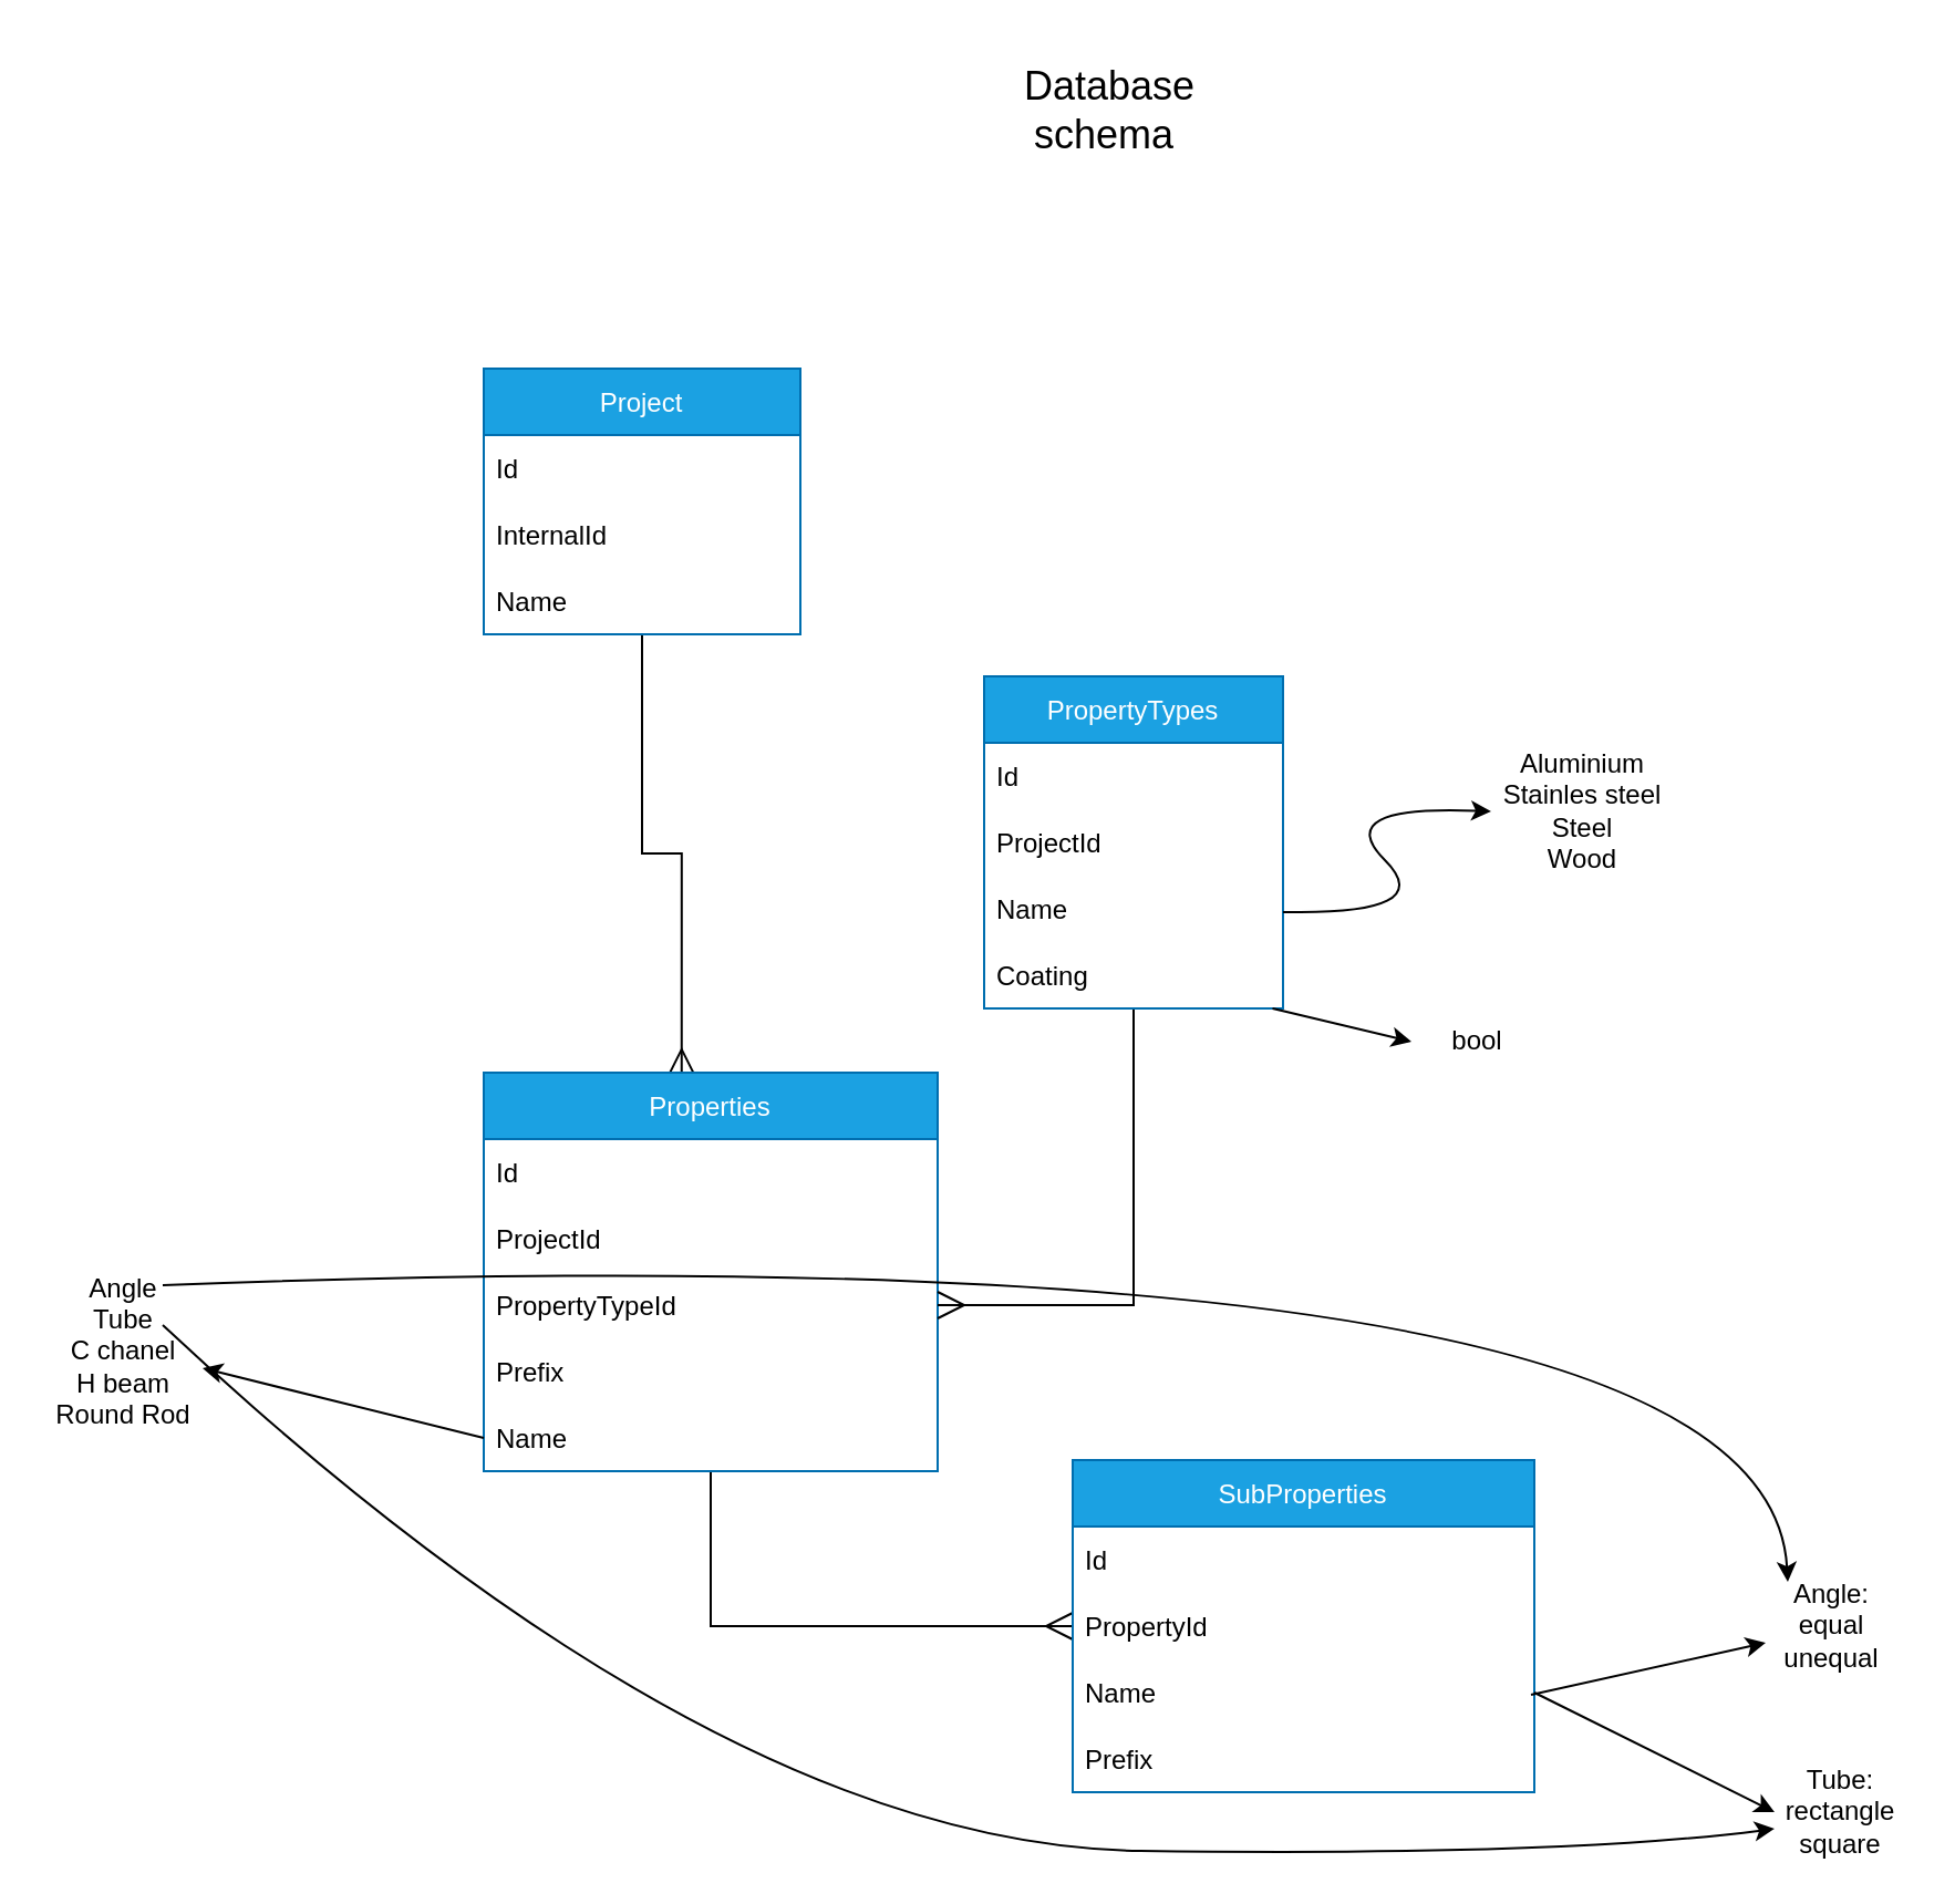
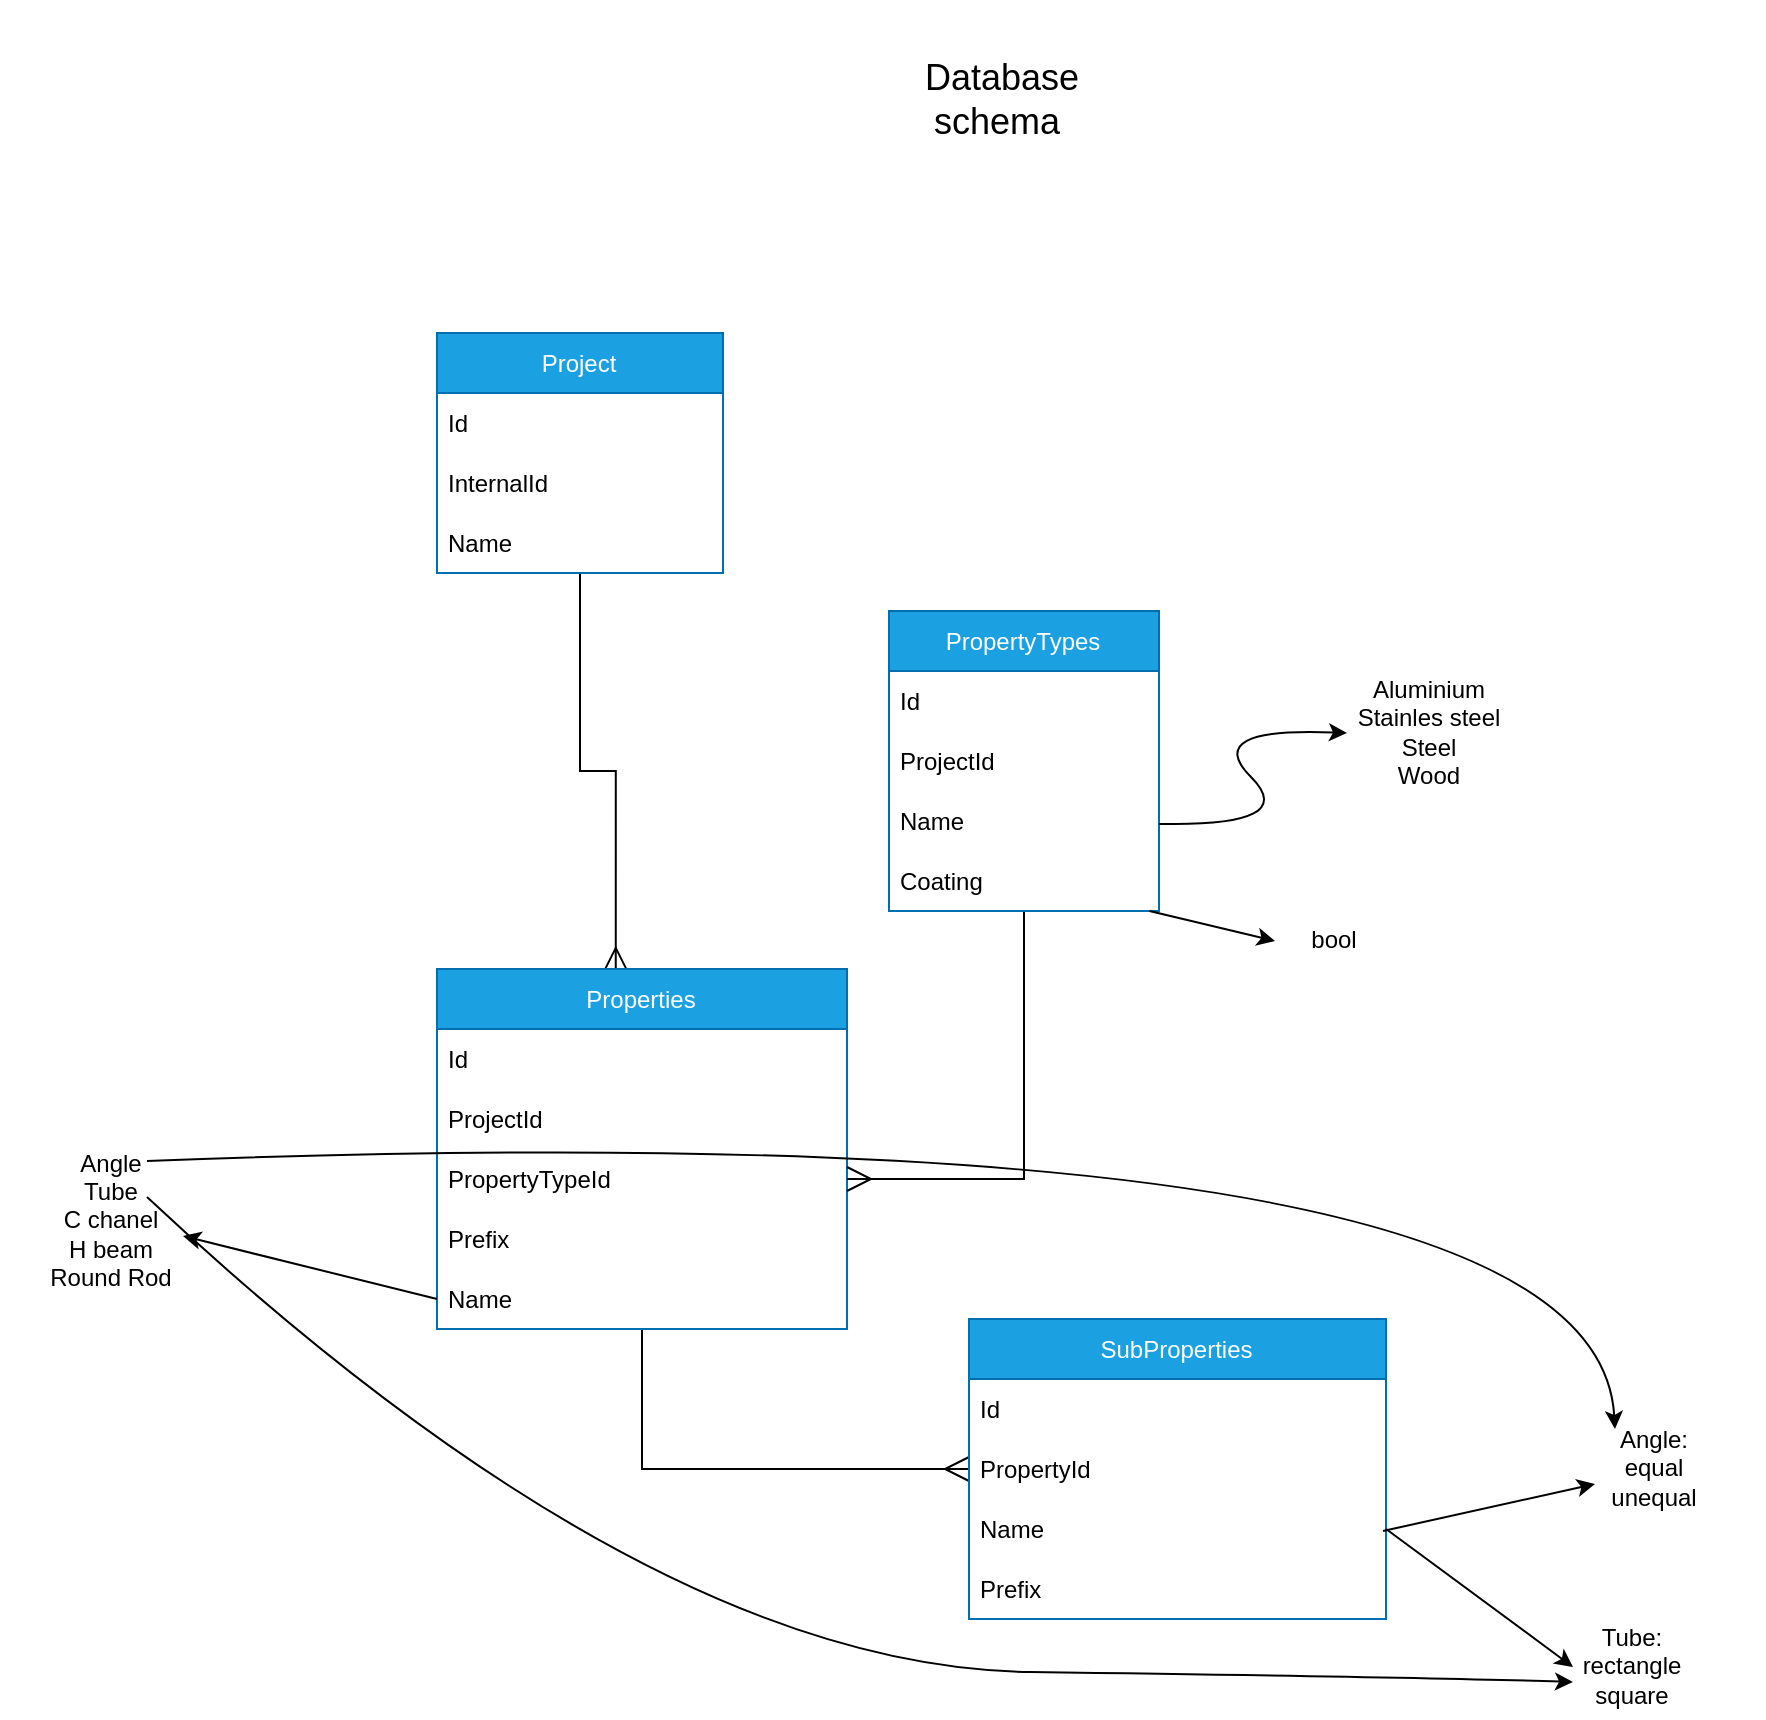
  <mxCell id="0" />
  <mxCell id="1" parent="0" />
  <mxCell id="2" style="edgeStyle=orthogonalEdgeStyle;rounded=0;orthogonalLoop=1;jettySize=auto;html=1;endArrow=ERmany;endFill=0;endSize=10;startSize=10;entryX=0.436;entryY=0.008;entryDx=0;entryDy=0;entryPerimeter=0;" parent="1" source="3" target="9" edge="1"><mxGeometry relative="1" as="geometry"><mxPoint x="338" y="597" as="targetPoint" /></mxGeometry></mxCell>
  <mxCell id="3" value="Project" style="swimlane;fontStyle=0;childLayout=stackLayout;horizontal=1;startSize=30;horizontalStack=0;resizeParent=1;resizeParentMax=0;resizeLast=0;collapsible=1;marginBottom=0;fillColor=#1ba1e2;strokeColor=#006EAF;fontColor=#ffffff;rounded=0;" parent="1" vertex="1"><mxGeometry x="218" y="166" width="143" height="120" as="geometry" /></mxCell>
  <mxCell id="4" value="Id" style="text;strokeColor=none;fillColor=none;align=left;verticalAlign=middle;spacingLeft=4;spacingRight=4;overflow=hidden;points=[[0,0.5],[1,0.5]];portConstraint=eastwest;rotatable=0;rounded=0;" parent="3" vertex="1"><mxGeometry y="30" width="143" height="30" as="geometry" /></mxCell>
  <mxCell id="5" value="InternalId" style="text;strokeColor=none;fillColor=none;align=left;verticalAlign=middle;spacingLeft=4;spacingRight=4;overflow=hidden;points=[[0,0.5],[1,0.5]];portConstraint=eastwest;rotatable=0;rounded=0;" parent="3" vertex="1"><mxGeometry y="60" width="143" height="30" as="geometry" /></mxCell>
  <mxCell id="6" value="Name" style="text;strokeColor=none;fillColor=none;align=left;verticalAlign=middle;spacingLeft=4;spacingRight=4;overflow=hidden;points=[[0,0.5],[1,0.5]];portConstraint=eastwest;rotatable=0;rounded=0;" parent="3" vertex="1"><mxGeometry y="90" width="143" height="30" as="geometry" /></mxCell>
  <mxCell id="7" value="&lt;font style=&quot;font-size: 18px;&quot;&gt;Database schema&amp;nbsp;&lt;/font&gt;" style="text;html=1;strokeColor=none;fillColor=none;align=center;verticalAlign=middle;whiteSpace=wrap;rounded=0;" parent="1" vertex="1"><mxGeometry x="426" y="20" width="150" height="59" as="geometry" /></mxCell>
  <mxCell id="8" style="edgeStyle=orthogonalEdgeStyle;rounded=0;orthogonalLoop=1;jettySize=auto;html=1;endSize=10;startSize=10;endArrow=ERmany;endFill=0;" parent="1" source="9" target="17" edge="1"><mxGeometry relative="1" as="geometry" /></mxCell>
  <mxCell id="9" value="Properties" style="swimlane;fontStyle=0;childLayout=stackLayout;horizontal=1;startSize=30;horizontalStack=0;resizeParent=1;resizeParentMax=0;resizeLast=0;collapsible=1;marginBottom=0;fillColor=#1ba1e2;strokeColor=#006EAF;fontColor=#ffffff;rounded=0;" parent="1" vertex="1"><mxGeometry x="218" y="484" width="205" height="180" as="geometry" /></mxCell>
  <mxCell id="10" value="Id" style="text;strokeColor=none;fillColor=none;align=left;verticalAlign=middle;spacingLeft=4;spacingRight=4;overflow=hidden;points=[[0,0.5],[1,0.5]];portConstraint=eastwest;rotatable=0;rounded=0;" parent="9" vertex="1"><mxGeometry y="30" width="205" height="30" as="geometry" /></mxCell>
  <mxCell id="11" value="ProjectId" style="text;strokeColor=none;fillColor=none;align=left;verticalAlign=middle;spacingLeft=4;spacingRight=4;overflow=hidden;points=[[0,0.5],[1,0.5]];portConstraint=eastwest;rotatable=0;rounded=0;" parent="9" vertex="1"><mxGeometry y="60" width="205" height="30" as="geometry" /></mxCell>
  <mxCell id="12" value="PropertyTypeId" style="text;strokeColor=none;fillColor=none;align=left;verticalAlign=middle;spacingLeft=4;spacingRight=4;overflow=hidden;points=[[0,0.5],[1,0.5]];portConstraint=eastwest;rotatable=0;rounded=0;" parent="9" vertex="1"><mxGeometry y="90" width="205" height="30" as="geometry" /></mxCell>
  <mxCell id="13" value="Prefix" style="text;strokeColor=none;fillColor=none;align=left;verticalAlign=middle;spacingLeft=4;spacingRight=4;overflow=hidden;points=[[0,0.5],[1,0.5]];portConstraint=eastwest;rotatable=0;rounded=0;" parent="9" vertex="1"><mxGeometry y="120" width="205" height="30" as="geometry" /></mxCell>
  <mxCell id="14" value="Name" style="text;strokeColor=none;fillColor=none;align=left;verticalAlign=middle;spacingLeft=4;spacingRight=4;overflow=hidden;points=[[0,0.5],[1,0.5]];portConstraint=eastwest;rotatable=0;rounded=0;" parent="9" vertex="1"><mxGeometry y="150" width="205" height="30" as="geometry" /></mxCell>
  <mxCell id="15" value="SubProperties" style="swimlane;fontStyle=0;childLayout=stackLayout;horizontal=1;startSize=30;horizontalStack=0;resizeParent=1;resizeParentMax=0;resizeLast=0;collapsible=1;marginBottom=0;fillColor=#1ba1e2;strokeColor=#006EAF;fontColor=#ffffff;rounded=0;" parent="1" vertex="1"><mxGeometry x="484" y="659" width="208.5" height="150" as="geometry" /></mxCell>
  <mxCell id="16" value="Id" style="text;strokeColor=none;fillColor=none;align=left;verticalAlign=middle;spacingLeft=4;spacingRight=4;overflow=hidden;points=[[0,0.5],[1,0.5]];portConstraint=eastwest;rotatable=0;rounded=0;" parent="15" vertex="1"><mxGeometry y="30" width="208.5" height="30" as="geometry" /></mxCell>
  <mxCell id="17" value="PropertyId" style="text;strokeColor=none;fillColor=none;align=left;verticalAlign=middle;spacingLeft=4;spacingRight=4;overflow=hidden;points=[[0,0.5],[1,0.5]];portConstraint=eastwest;rotatable=0;rounded=0;" parent="15" vertex="1"><mxGeometry y="60" width="208.5" height="30" as="geometry" /></mxCell>
  <mxCell id="18" value="Name" style="text;strokeColor=none;fillColor=none;align=left;verticalAlign=middle;spacingLeft=4;spacingRight=4;overflow=hidden;points=[[0,0.5],[1,0.5]];portConstraint=eastwest;rotatable=0;rounded=0;" parent="15" vertex="1"><mxGeometry y="90" width="208.5" height="30" as="geometry" /></mxCell>
  <mxCell id="19" value="Prefix" style="text;strokeColor=none;fillColor=none;align=left;verticalAlign=middle;spacingLeft=4;spacingRight=4;overflow=hidden;points=[[0,0.5],[1,0.5]];portConstraint=eastwest;rotatable=0;rounded=0;" parent="15" vertex="1"><mxGeometry y="120" width="208.5" height="30" as="geometry" /></mxCell>
  <mxCell id="20" style="edgeStyle=orthogonalEdgeStyle;rounded=0;orthogonalLoop=1;jettySize=auto;html=1;endArrow=ERmany;endFill=0;endSize=10;startSize=10;" parent="1" source="21" target="12" edge="1"><mxGeometry relative="1" as="geometry" /></mxCell>
  <mxCell id="21" value="PropertyTypes" style="swimlane;fontStyle=0;childLayout=stackLayout;horizontal=1;startSize=30;horizontalStack=0;resizeParent=1;resizeParentMax=0;resizeLast=0;collapsible=1;marginBottom=0;fillColor=#1ba1e2;strokeColor=#006EAF;fontColor=#ffffff;rounded=0;" parent="1" vertex="1"><mxGeometry x="444" y="305" width="135" height="150" as="geometry" /></mxCell>
  <mxCell id="22" value="Id" style="text;strokeColor=none;fillColor=none;align=left;verticalAlign=middle;spacingLeft=4;spacingRight=4;overflow=hidden;points=[[0,0.5],[1,0.5]];portConstraint=eastwest;rotatable=0;rounded=0;" parent="21" vertex="1"><mxGeometry y="30" width="135" height="30" as="geometry" /></mxCell>
  <mxCell id="23" value="ProjectId" style="text;strokeColor=none;fillColor=none;align=left;verticalAlign=middle;spacingLeft=4;spacingRight=4;overflow=hidden;points=[[0,0.5],[1,0.5]];portConstraint=eastwest;rotatable=0;rounded=0;" parent="21" vertex="1"><mxGeometry y="60" width="135" height="30" as="geometry" /></mxCell>
  <mxCell id="24" value="Name" style="text;strokeColor=none;fillColor=none;align=left;verticalAlign=middle;spacingLeft=4;spacingRight=4;overflow=hidden;points=[[0,0.5],[1,0.5]];portConstraint=eastwest;rotatable=0;rounded=0;" parent="21" vertex="1"><mxGeometry y="90" width="135" height="30" as="geometry" /></mxCell>
  <mxCell id="25" value="Coating" style="text;strokeColor=none;fillColor=none;align=left;verticalAlign=middle;spacingLeft=4;spacingRight=4;overflow=hidden;points=[[0,0.5],[1,0.5]];portConstraint=eastwest;rotatable=0;rounded=0;" parent="21" vertex="1"><mxGeometry y="120" width="135" height="30" as="geometry" /></mxCell>
  <mxCell id="26" value="Aluminium&lt;br&gt;Stainles steel&lt;br&gt;Steel&lt;br&gt;Wood" style="text;html=1;strokeColor=none;fillColor=none;align=center;verticalAlign=middle;whiteSpace=wrap;rounded=0;" vertex="1" parent="1"><mxGeometry x="673" y="351" width="83" height="30" as="geometry" /></mxCell>
  <mxCell id="27" value="Angle&lt;br&gt;Tube&lt;br&gt;C chanel&lt;br&gt;H beam&lt;br&gt;Round Rod" style="text;html=1;strokeColor=none;fillColor=none;align=center;verticalAlign=middle;whiteSpace=wrap;rounded=0;" vertex="1" parent="1"><mxGeometry x="20" y="595" width="71" height="30" as="geometry" /></mxCell>
  <mxCell id="28" value="" style="curved=1;endArrow=classic;html=1;rounded=0;entryX=0;entryY=0.5;entryDx=0;entryDy=0;" edge="1" parent="1" source="24" target="26"><mxGeometry width="50" height="50" relative="1" as="geometry"><mxPoint x="606" y="432" as="sourcePoint" /><mxPoint x="708" y="348" as="targetPoint" /><Array as="points"><mxPoint x="650" y="413" /><mxPoint x="600" y="363" /></Array></mxGeometry></mxCell>
  <mxCell id="29" value="Angle:&lt;br&gt;equal unequal" style="text;html=1;strokeColor=none;fillColor=none;align=center;verticalAlign=middle;whiteSpace=wrap;rounded=0;" vertex="1" parent="1"><mxGeometry x="797" y="719" width="60" height="30" as="geometry" /></mxCell>
  <mxCell id="30" value="" style="curved=1;endArrow=classic;html=1;rounded=0;exitX=0;exitY=0.5;exitDx=0;exitDy=0;entryX=1;entryY=0.75;entryDx=0;entryDy=0;" edge="1" parent="1" source="14" target="27"><mxGeometry width="50" height="50" relative="1" as="geometry"><mxPoint x="135" y="661.588" as="sourcePoint" /><mxPoint x="468" y="625" as="targetPoint" /></mxGeometry></mxCell>
- <mxCell id="31" value="Tube:&lt;br&gt;rectangle&lt;br&gt;square" style="text;html=1;strokeColor=none;fillColor=none;align=center;verticalAlign=middle;whiteSpace=wrap;rounded=0;" vertex="1" parent="1"><mxGeometry x="801" y="803" width="60" height="30" as="geometry" /></mxCell>
+ <mxCell id="31" value="Tube:&lt;br&gt;rectangle&lt;br&gt;square" style="text;html=1;strokeColor=none;fillColor=none;align=center;verticalAlign=middle;whiteSpace=wrap;rounded=0;" vertex="1" parent="1"><mxGeometry x="786" y="818" width="60" height="30" as="geometry" /></mxCell>
  <mxCell id="32" value="" style="curved=1;endArrow=classic;html=1;rounded=0;entryX=0;entryY=0.5;entryDx=0;entryDy=0;exitX=1;exitY=0.5;exitDx=0;exitDy=0;" edge="1" parent="1" source="18" target="31"><mxGeometry width="50" height="50" relative="1" as="geometry"><mxPoint x="693" y="766" as="sourcePoint" /><mxPoint x="743" y="716" as="targetPoint" /></mxGeometry></mxCell>
  <mxCell id="33" value="" style="endArrow=classic;html=1;rounded=0;entryX=0;entryY=0.75;entryDx=0;entryDy=0;" edge="1" parent="1" target="29"><mxGeometry width="50" height="50" relative="1" as="geometry"><mxPoint x="691" y="765" as="sourcePoint" /><mxPoint x="741" y="715" as="targetPoint" /></mxGeometry></mxCell>
  <mxCell id="34" value="" style="curved=1;endArrow=classic;html=1;rounded=0;entryX=0.383;entryY=-0.167;entryDx=0;entryDy=0;entryPerimeter=0;" edge="1" parent="1"><mxGeometry width="50" height="50" relative="1" as="geometry"><mxPoint x="73" y="580" as="sourcePoint" /><mxPoint x="806.98" y="713.99" as="targetPoint" /><Array as="points"><mxPoint x="798" y="552" /></Array></mxGeometry></mxCell>
  <mxCell id="35" value="" style="curved=1;endArrow=classic;html=1;rounded=0;entryX=0;entryY=0.75;entryDx=0;entryDy=0;" edge="1" parent="1" target="31"><mxGeometry width="50" height="50" relative="1" as="geometry"><mxPoint x="73" y="598" as="sourcePoint" /><mxPoint x="774" y="833" as="targetPoint" /><Array as="points"><mxPoint x="324" y="833" /><mxPoint x="705" y="838" /></Array></mxGeometry></mxCell>
  <mxCell id="36" value="bool" style="text;html=1;strokeColor=none;fillColor=none;align=center;verticalAlign=middle;whiteSpace=wrap;rounded=0;" vertex="1" parent="1"><mxGeometry x="637" y="455" width="60" height="30" as="geometry" /></mxCell>
  <mxCell id="37" value="" style="endArrow=classic;html=1;rounded=0;entryX=0;entryY=0.5;entryDx=0;entryDy=0;" edge="1" parent="1" source="25" target="36"><mxGeometry width="50" height="50" relative="1" as="geometry"><mxPoint x="572" y="512" as="sourcePoint" /><mxPoint x="622" y="462" as="targetPoint" /></mxGeometry></mxCell>
